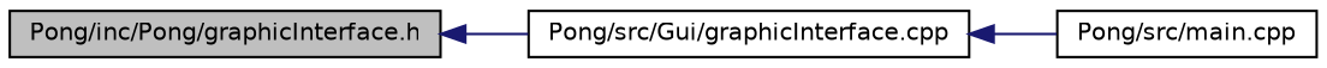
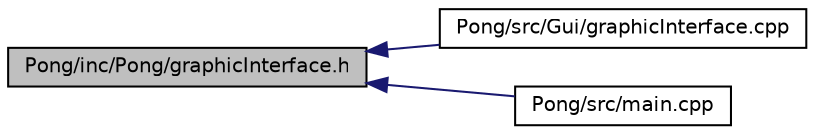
  digraph {
    rankdir=LR
    node [color=black fillcolor=white fontname=Helvetica fontsize=10 shape=record style=filled]
    edge [color=midnightblue dir=back fontname=Helvetica fontsize=10 labelfontname=Helvetica labelfontsize=10 style=solid]
    n1 [fillcolor=grey75 fontcolor=black height=0.2 label="Pong/inc/Pong/graphicInterface.h" width=0.4]
    n2 [height=0.2 label="Pong/src/Gui/graphicInterface.cpp" width=0.4]
    n3 [height=0.2 label="Pong/src/main.cpp" width=0.4]
    n1 -> n2
-   n2 -> n3
+   n1 -> n3
  }
